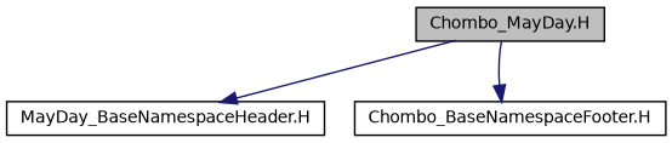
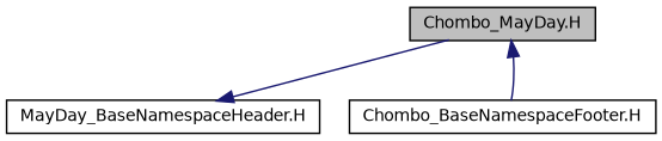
  digraph {
    node [color=black fillcolor=white fontname=Helvetica fontsize=10 shape=record style=filled]
    edge [color=midnightblue fontname=Helvetica fontsize=10 labelfontname=Helvetica labelfontsize=10 style=solid]
    n1 [fillcolor=grey75 fontcolor=black height=0.2 label="Chombo_MayDay.H" width=0.4]
    n2 [height=0.2 label="MayDay_BaseNamespaceHeader.H" width=0.4]
    n3 [height=0.2 label="Chombo_BaseNamespaceFooter.H" width=0.4]
    n1 -> n2
-   n1 -> n3
+   n3 -> n1
  }
